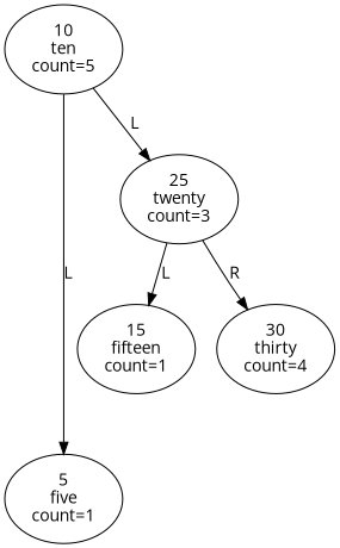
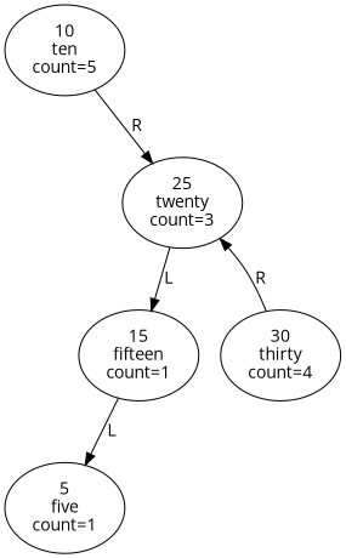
  digraph {
    fontname="Open Sans"
    node [fontname="Open Sans"]
    edge [fontname="Open Sans" taildir=sw]
    n1 [label="10\nten\ncount=5"]
    n2 [label="5\nfive\ncount=1"]
    n3 [label="25\ntwenty\ncount=3"]
    n4 [label="15\nfifteen\ncount=1"]
    n5 [label="30\nthirty\ncount=4"]
-   n1 -> n2 [label=L]
-   n1 -> n3 [label=L taildir=se]
+   n4 -> n2 [label=L]
+   n1 -> n3 [label=R taildir=se]
    n3 -> n4 [label=L]
-   n3 -> n5 [label=R taildir=se]
+   n5 -> n3 [label=R taildir=se]
  }
